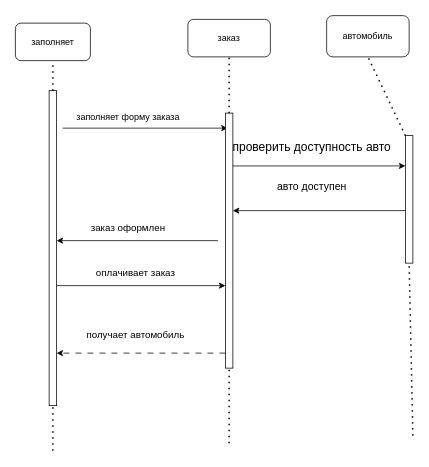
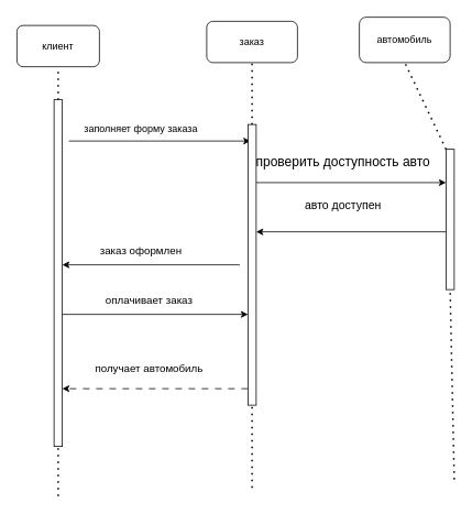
  <mxCell id="0" />
  <mxCell id="1" parent="0" />
- <mxCell id="2" value="заполняет" style="rounded=1;whiteSpace=wrap;html=1;" vertex="1" parent="1"><mxGeometry x="20" y="30" width="100" height="50" as="geometry" /></mxCell>
+ <mxCell id="2" value="клиент" style="rounded=1;whiteSpace=wrap;html=1;" vertex="1" parent="1"><mxGeometry x="20" y="30" width="100" height="50" as="geometry" /></mxCell>
  <mxCell id="3" value="заказ" style="rounded=1;whiteSpace=wrap;html=1;" vertex="1" parent="1"><mxGeometry x="250" y="25" width="110" height="50" as="geometry" /></mxCell>
  <mxCell id="4" value="автомобиль" style="rounded=1;whiteSpace=wrap;html=1;" vertex="1" parent="1"><mxGeometry x="435" y="20" width="110" height="55" as="geometry" /></mxCell>
  <mxCell id="5" value="" style="endArrow=none;dashed=1;html=1;dashPattern=1 3;strokeWidth=2;rounded=0;entryX=0.5;entryY=1;entryDx=0;entryDy=0;" edge="1" parent="1" source="9" target="2"><mxGeometry width="50" height="50" relative="1" as="geometry"><mxPoint x="70" y="740" as="sourcePoint" /><mxPoint x="340" y="250" as="targetPoint" /></mxGeometry></mxCell>
  <mxCell id="6" value="" style="endArrow=none;dashed=1;html=1;dashPattern=1 3;strokeWidth=2;rounded=0;entryX=0.5;entryY=1;entryDx=0;entryDy=0;" edge="1" parent="1" source="13" target="3"><mxGeometry width="50" height="50" relative="1" as="geometry"><mxPoint x="310" y="732.5" as="sourcePoint" /><mxPoint x="390" y="242.5" as="targetPoint" /></mxGeometry></mxCell>
  <mxCell id="7" value="" style="endArrow=none;dashed=1;html=1;dashPattern=1 3;strokeWidth=2;rounded=0;entryX=0.5;entryY=1;entryDx=0;entryDy=0;" edge="1" parent="1" source="15" target="4"><mxGeometry width="50" height="50" relative="1" as="geometry"><mxPoint x="550" y="732.5" as="sourcePoint" /><mxPoint x="440" y="242.5" as="targetPoint" /></mxGeometry></mxCell>
  <mxCell id="8" value="" style="endArrow=none;dashed=1;html=1;dashPattern=1 3;strokeWidth=2;rounded=0;entryX=0.5;entryY=1;entryDx=0;entryDy=0;" edge="1" parent="1" target="9"><mxGeometry width="50" height="50" relative="1" as="geometry"><mxPoint x="70" y="600" as="sourcePoint" /><mxPoint x="70" y="80" as="targetPoint" /></mxGeometry></mxCell>
  <mxCell id="9" value="" style="html=1;points=[[0,0,0,0,5],[0,1,0,0,-5],[1,0,0,0,5],[1,1,0,0,-5]];perimeter=orthogonalPerimeter;outlineConnect=0;targetShapes=umlLifeline;portConstraint=eastwest;newEdgeStyle={&quot;curved&quot;:0,&quot;rounded&quot;:0};" vertex="1" parent="1"><mxGeometry x="65" y="120" width="10" height="420" as="geometry" /></mxCell>
  <mxCell id="10" value="" style="endArrow=classic;html=1;rounded=0;" edge="1" parent="1"><mxGeometry width="50" height="50" relative="1" as="geometry"><mxPoint x="83" y="170" as="sourcePoint" /><mxPoint x="303" y="170" as="targetPoint" /></mxGeometry></mxCell>
  <mxCell id="11" value="заполняет форму заказа" style="text;html=1;align=center;verticalAlign=middle;resizable=0;points=[];autosize=1;strokeColor=none;fillColor=none;" vertex="1" parent="1"><mxGeometry x="90" y="140" width="160" height="30" as="geometry" /></mxCell>
  <mxCell id="12" value="" style="endArrow=none;dashed=1;html=1;dashPattern=1 3;strokeWidth=2;rounded=0;entryX=0.5;entryY=1;entryDx=0;entryDy=0;" edge="1" parent="1" target="13"><mxGeometry width="50" height="50" relative="1" as="geometry"><mxPoint x="305" y="590" as="sourcePoint" /><mxPoint x="305" y="75" as="targetPoint" /></mxGeometry></mxCell>
  <mxCell id="13" value="" style="html=1;points=[[0,0,0,0,5],[0,1,0,0,-5],[1,0,0,0,5],[1,1,0,0,-5]];perimeter=orthogonalPerimeter;outlineConnect=0;targetShapes=umlLifeline;portConstraint=eastwest;newEdgeStyle={&quot;curved&quot;:0,&quot;rounded&quot;:0};" vertex="1" parent="1"><mxGeometry x="300" y="150" width="10" height="340" as="geometry" /></mxCell>
  <mxCell id="14" value="" style="endArrow=none;dashed=1;html=1;dashPattern=1 3;strokeWidth=2;rounded=0;entryX=0.5;entryY=1;entryDx=0;entryDy=0;" edge="1" parent="1" target="15"><mxGeometry width="50" height="50" relative="1" as="geometry"><mxPoint x="550" y="580" as="sourcePoint" /><mxPoint x="545" y="75" as="targetPoint" /></mxGeometry></mxCell>
  <mxCell id="15" value="" style="html=1;points=[[0,0,0,0,5],[0,1,0,0,-5],[1,0,0,0,5],[1,1,0,0,-5]];perimeter=orthogonalPerimeter;outlineConnect=0;targetShapes=umlLifeline;portConstraint=eastwest;newEdgeStyle={&quot;curved&quot;:0,&quot;rounded&quot;:0};" vertex="1" parent="1"><mxGeometry x="540" y="180" width="10" height="170" as="geometry" /></mxCell>
  <mxCell id="16" value="" style="endArrow=classic;html=1;rounded=0;exitX=1;exitY=0.207;exitDx=0;exitDy=0;exitPerimeter=0;" edge="1" parent="1" source="13" target="15"><mxGeometry width="50" height="50" relative="1" as="geometry"><mxPoint x="320" y="210" as="sourcePoint" /><mxPoint x="300" y="300" as="targetPoint" /></mxGeometry></mxCell>
  <mxCell id="17" value="&lt;font style=&quot;font-size: 16px;&quot;&gt;проверить доступность авто&lt;/font&gt;" style="text;html=1;align=center;verticalAlign=middle;resizable=0;points=[];autosize=1;strokeColor=none;fillColor=none;" vertex="1" parent="1"><mxGeometry x="300" y="180" width="230" height="30" as="geometry" /></mxCell>
  <mxCell id="18" value="" style="endArrow=classic;html=1;rounded=0;" edge="1" parent="1" target="13"><mxGeometry width="50" height="50" relative="1" as="geometry"><mxPoint x="540" y="280" as="sourcePoint" /><mxPoint x="320" y="280" as="targetPoint" /></mxGeometry></mxCell>
  <mxCell id="19" value="&lt;font style=&quot;font-size: 14px;&quot;&gt;авто доступен&lt;/font&gt;" style="text;html=1;align=center;verticalAlign=middle;resizable=0;points=[];autosize=1;strokeColor=none;fillColor=none;" vertex="1" parent="1"><mxGeometry x="355" y="233" width="120" height="30" as="geometry" /></mxCell>
  <mxCell id="20" value="" style="endArrow=classic;html=1;rounded=0;" edge="1" parent="1" target="9"><mxGeometry width="50" height="50" relative="1" as="geometry"><mxPoint x="290" y="320" as="sourcePoint" /><mxPoint x="300" y="380" as="targetPoint" /></mxGeometry></mxCell>
  <mxCell id="21" value="&lt;font style=&quot;font-size: 13px;&quot;&gt;заказ оформлен&lt;/font&gt;" style="text;html=1;align=center;verticalAlign=middle;resizable=0;points=[];autosize=1;strokeColor=none;fillColor=none;" vertex="1" parent="1"><mxGeometry x="110" y="288" width="120" height="30" as="geometry" /></mxCell>
  <mxCell id="22" value="" style="endArrow=classic;html=1;rounded=0;" edge="1" parent="1" source="9"><mxGeometry width="50" height="50" relative="1" as="geometry"><mxPoint x="250" y="430" as="sourcePoint" /><mxPoint x="300" y="380" as="targetPoint" /></mxGeometry></mxCell>
  <mxCell id="23" value="&lt;font style=&quot;font-size: 13px;&quot;&gt;оплачивает заказ&lt;/font&gt;" style="text;html=1;align=center;verticalAlign=middle;resizable=0;points=[];autosize=1;strokeColor=none;fillColor=none;" vertex="1" parent="1"><mxGeometry x="115" y="348" width="130" height="30" as="geometry" /></mxCell>
  <mxCell id="24" value="" style="endArrow=classic;html=1;rounded=0;exitX=0;exitY=1;exitDx=0;exitDy=-5;exitPerimeter=0;dashed=1;dashPattern=8 8;" edge="1" parent="1"><mxGeometry width="50" height="50" relative="1" as="geometry"><mxPoint x="300" y="470" as="sourcePoint" /><mxPoint x="75" y="470" as="targetPoint" /></mxGeometry></mxCell>
  <mxCell id="25" value="&lt;font style=&quot;font-size: 13px;&quot;&gt;получает автомобиль&lt;/font&gt;" style="text;html=1;align=center;verticalAlign=middle;resizable=0;points=[];autosize=1;strokeColor=none;fillColor=none;" vertex="1" parent="1"><mxGeometry x="105" y="430" width="150" height="30" as="geometry" /></mxCell>
